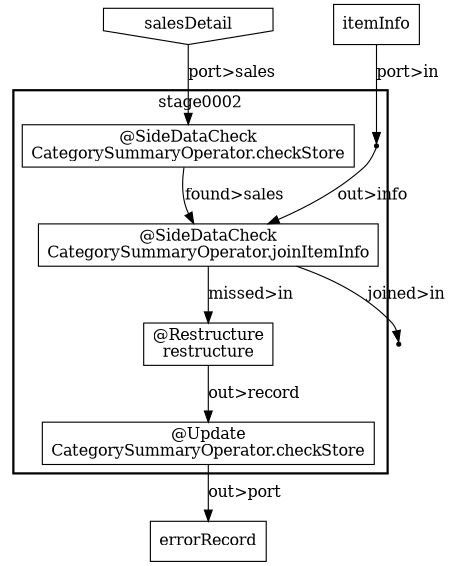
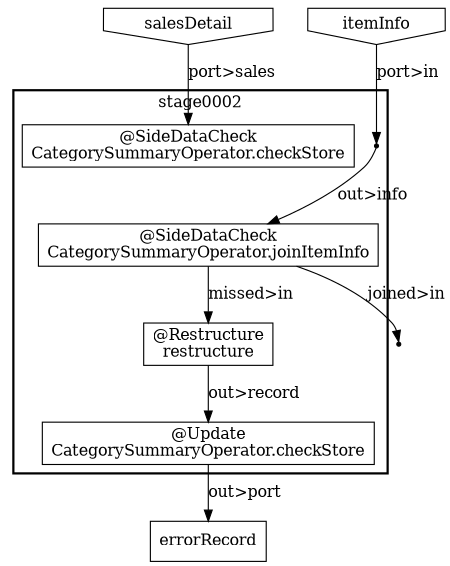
  digraph {
    node [shape=box]
    n1 [label="@Restructure\nrestructure"]
    n2 [label="@Update\nCategorySummaryOperator.checkStore"]
    n3 [label="@SideDataCheck\nCategorySummaryOperator.joinItemInfo"]
    "b9caa553-c117-405b-ba5a-5ed4e1a46c06" [shape=point]
    n5 [label="@SideDataCheck\nCategorySummaryOperator.checkStore"]
    n6 [label=errorRecord]
    "12cfb764-f8f6-49c5-84e6-6812587ae20c" [shape=point]
    n8 [label=salesDetail shape=invhouse]
-   n9 [label=itemInfo]
+   n9 [label=itemInfo shape=invhouse]
    subgraph cluster_1 {
      label=stage0002
      style=bold
      n1
      n2
      n3
      "b9caa553-c117-405b-ba5a-5ed4e1a46c06"
      n5
    }
    n1 -> n2 [label="out>record"]
    n2 -> n6 [label="out>port"]
    n3 -> n1 [label="missed>in"]
    n3 -> "12cfb764-f8f6-49c5-84e6-6812587ae20c" [label="joined>in"]
    "b9caa553-c117-405b-ba5a-5ed4e1a46c06" -> n3 [label="out>info"]
-   n5 -> n3 [label="found>sales"]
    n8 -> n5 [label="port>sales"]
    n9 -> "b9caa553-c117-405b-ba5a-5ed4e1a46c06" [label="port>in"]
  }
